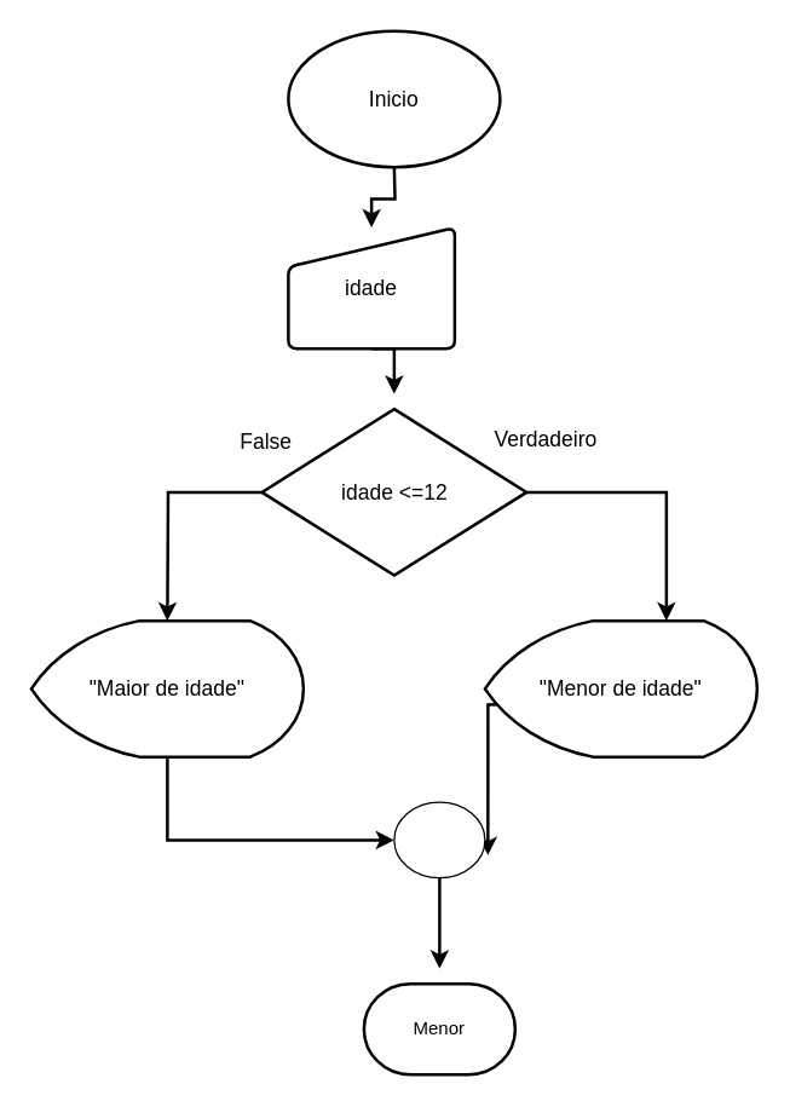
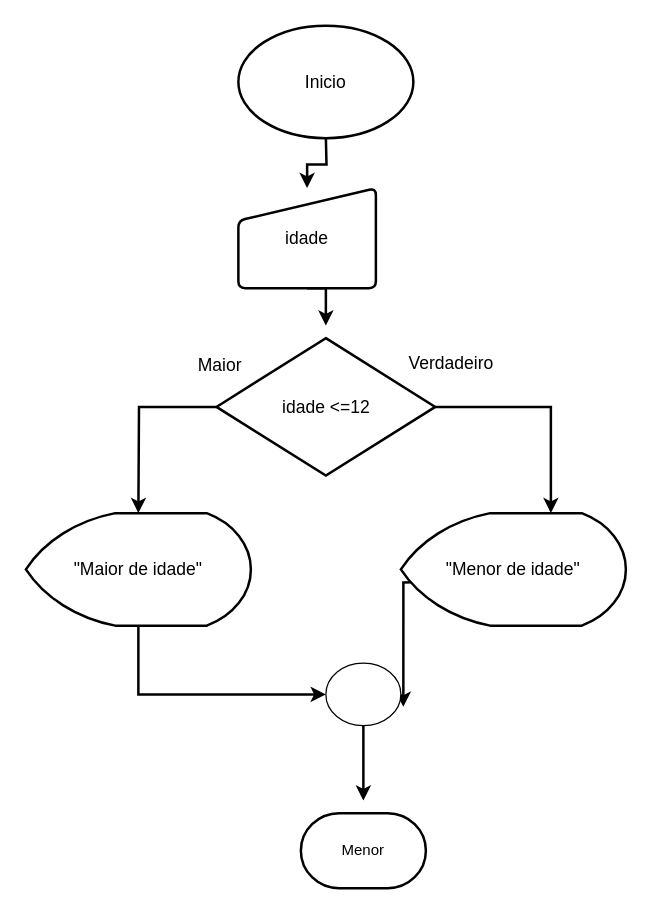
  <mxCell id="0" />
  <mxCell id="1" parent="0" />
  <mxCell id="2" style="edgeStyle=orthogonalEdgeStyle;rounded=0;orthogonalLoop=1;jettySize=auto;html=1;entryX=0.5;entryY=0;entryDx=0;entryDy=0;strokeWidth=2;" edge="1" parent="1" target="4"><mxGeometry relative="1" as="geometry"><mxPoint x="260" y="110" as="sourcePoint" /></mxGeometry></mxCell>
  <mxCell id="3" style="edgeStyle=orthogonalEdgeStyle;rounded=0;orthogonalLoop=1;jettySize=auto;html=1;exitX=0.5;exitY=1;exitDx=0;exitDy=0;strokeWidth=2;" edge="1" parent="1" source="4"><mxGeometry relative="1" as="geometry"><mxPoint x="260" y="260" as="targetPoint" /></mxGeometry></mxCell>
  <mxCell id="4" value="&lt;font style=&quot;font-size: 14px&quot;&gt;idade&lt;/font&gt;" style="html=1;strokeWidth=2;shape=manualInput;whiteSpace=wrap;rounded=1;size=26;arcSize=11;" vertex="1" parent="1"><mxGeometry x="190" y="150" width="110" height="80" as="geometry" /></mxCell>
  <mxCell id="5" style="edgeStyle=orthogonalEdgeStyle;rounded=0;orthogonalLoop=1;jettySize=auto;html=1;exitX=0;exitY=0.5;exitDx=0;exitDy=0;exitPerimeter=0;strokeWidth=2;" edge="1" parent="1" source="7"><mxGeometry relative="1" as="geometry"><mxPoint x="110" y="410" as="targetPoint" /></mxGeometry></mxCell>
  <mxCell id="6" style="edgeStyle=orthogonalEdgeStyle;rounded=0;orthogonalLoop=1;jettySize=auto;html=1;exitX=1;exitY=0.5;exitDx=0;exitDy=0;exitPerimeter=0;strokeWidth=2;" edge="1" parent="1" source="7"><mxGeometry relative="1" as="geometry"><mxPoint x="440" y="410" as="targetPoint" /><Array as="points"><mxPoint x="440" y="325" /></Array></mxGeometry></mxCell>
  <mxCell id="7" value="&lt;font style=&quot;font-size: 14px&quot;&gt;idade &amp;lt;=12&lt;/font&gt;" style="strokeWidth=2;html=1;shape=mxgraph.flowchart.decision;whiteSpace=wrap;" vertex="1" parent="1"><mxGeometry x="172.5" y="270" width="175" height="110" as="geometry" /></mxCell>
- <mxCell id="8" value="&lt;br&gt;&lt;font style=&quot;font-size: 14px&quot;&gt;False&lt;/font&gt;" style="text;html=1;align=center;verticalAlign=middle;resizable=0;points=[];autosize=1;" vertex="1" parent="1"><mxGeometry x="150" y="270" width="50" height="30" as="geometry" /></mxCell>
+ <mxCell id="8" value="&lt;br&gt;&lt;font style=&quot;font-size: 14px&quot;&gt;Maior&lt;/font&gt;" style="text;html=1;align=center;verticalAlign=middle;resizable=0;points=[];autosize=1;" vertex="1" parent="1"><mxGeometry x="150" y="270" width="50" height="30" as="geometry" /></mxCell>
  <mxCell id="9" value="&lt;font style=&quot;font-size: 14px&quot;&gt;Verdadeiro&lt;/font&gt;" style="text;html=1;align=center;verticalAlign=middle;resizable=0;points=[];autosize=1;" vertex="1" parent="1"><mxGeometry x="320" y="280" width="80" height="20" as="geometry" /></mxCell>
  <mxCell id="10" style="edgeStyle=orthogonalEdgeStyle;rounded=0;orthogonalLoop=1;jettySize=auto;html=1;entryX=1.033;entryY=0.7;entryDx=0;entryDy=0;entryPerimeter=0;strokeWidth=2;" edge="1" parent="1" target="13"><mxGeometry relative="1" as="geometry"><mxPoint x="344" y="465" as="sourcePoint" /></mxGeometry></mxCell>
  <mxCell id="11" style="edgeStyle=orthogonalEdgeStyle;rounded=0;orthogonalLoop=1;jettySize=auto;html=1;exitX=0.5;exitY=1;exitDx=0;exitDy=0;exitPerimeter=0;entryX=0;entryY=0.5;entryDx=0;entryDy=0;entryPerimeter=0;strokeWidth=2;" edge="1" parent="1" target="13" source="15"><mxGeometry relative="1" as="geometry"><mxPoint x="110" y="510" as="sourcePoint" /></mxGeometry></mxCell>
  <mxCell id="12" style="edgeStyle=orthogonalEdgeStyle;rounded=0;orthogonalLoop=1;jettySize=auto;html=1;strokeWidth=2;" edge="1" parent="1" source="13"><mxGeometry relative="1" as="geometry"><mxPoint x="290" y="640" as="targetPoint" /></mxGeometry></mxCell>
  <mxCell id="13" value="" style="verticalLabelPosition=bottom;verticalAlign=top;html=1;shape=mxgraph.flowchart.on-page_reference;" vertex="1" parent="1"><mxGeometry x="260" y="530" width="60" height="50" as="geometry" /></mxCell>
  <mxCell id="14" value="Menor" style="strokeWidth=2;html=1;shape=mxgraph.flowchart.terminator;whiteSpace=wrap;" vertex="1" parent="1"><mxGeometry x="240" y="650" width="100" height="60" as="geometry" /></mxCell>
  <mxCell id="15" value="&lt;font style=&quot;font-size: 14px&quot;&gt;&quot;Maior de idade&quot;&lt;/font&gt;" style="strokeWidth=2;html=1;shape=mxgraph.flowchart.display;whiteSpace=wrap;" vertex="1" parent="1"><mxGeometry x="20" y="410" width="180" height="90" as="geometry" /></mxCell>
  <mxCell id="16" value="&lt;font style=&quot;font-size: 14px&quot;&gt;&quot;Menor de idade&quot;&lt;/font&gt;" style="strokeWidth=2;html=1;shape=mxgraph.flowchart.display;whiteSpace=wrap;" vertex="1" parent="1"><mxGeometry x="320" y="410" width="180" height="90" as="geometry" /></mxCell>
  <mxCell id="17" value="&lt;font style=&quot;font-size: 14px&quot;&gt;Inicio&lt;/font&gt;" style="strokeWidth=2;html=1;shape=mxgraph.flowchart.start_1;whiteSpace=wrap;" vertex="1" parent="1"><mxGeometry x="190" y="20" width="140" height="90" as="geometry" /></mxCell>
